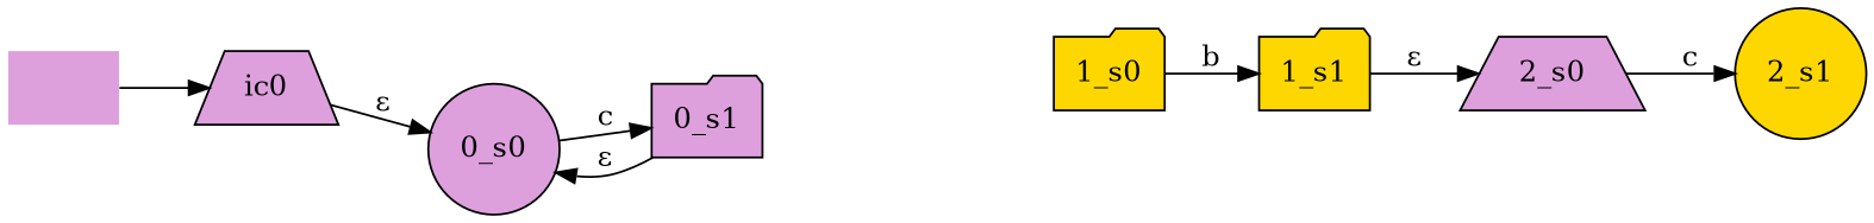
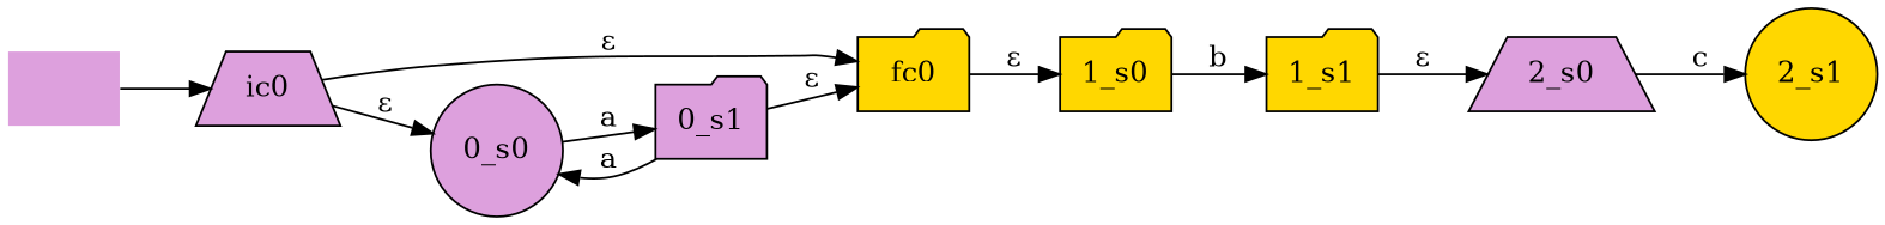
  digraph {
    rankdir=LR
    node [fillcolor=plum shape=folder style=filled]
    "" [shape=plaintext]
    n2 [label=ic0 shape=trapezium]
+   n3 [fillcolor=gold label=fc0]
    n4 [label="0_s0" shape=circle]
    n5 [fillcolor=gold label="2_s1" shape=circle]
    n6 [fillcolor=gold label="1_s1"]
    n7 [label="2_s0" shape=trapezium]
    n8 [label="0_s1"]
    n9 [fillcolor=gold label="1_s0"]
    "" -> n2
+   n2 -> n3 [label="ε"]
    n2 -> n4 [label="ε"]
-   n4 -> n8 [label=c]
+   n3 -> n9 [label="ε"]
+   n4 -> n8 [label=a]
    n6 -> n7 [label="ε"]
    n7 -> n5 [label=c]
-   n8 -> n4 [label="ε"]
+   n8 -> n3 [label="ε"]
+   n8 -> n4 [label=a]
    n9 -> n6 [label=b]
  }
